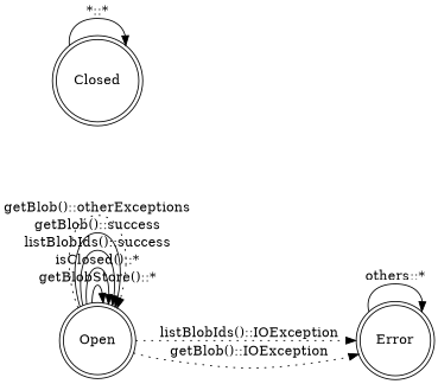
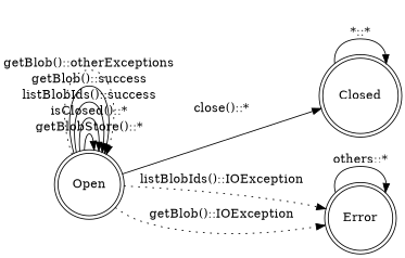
  digraph {
    rankdir=LR
    node [shape=doublecircle]
    Open
    Closed
    Error
    Open -> Open [label="getBlobStore()::*"]
    Open -> Open [label="isClosed()::*"]
    Open -> Open [label="listBlobIds()::success"]
    Open -> Open [label="getBlob()::success"]
    Open -> Open [label="getBlob()::otherExceptions" style=dotted]
+   Open -> Closed [label="close()::*"]
    Open -> Error [label="listBlobIds()::IOException" style=dotted]
    Open -> Error [label="getBlob()::IOException" style=dotted]
    Closed -> Closed [label="*::*"]
    Error -> Error [label="others::*"]
  }
